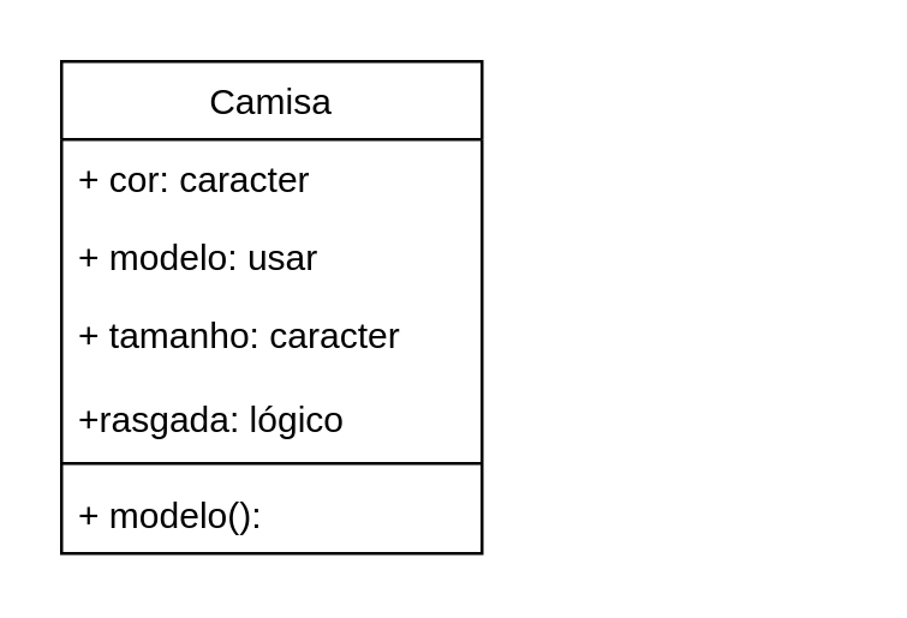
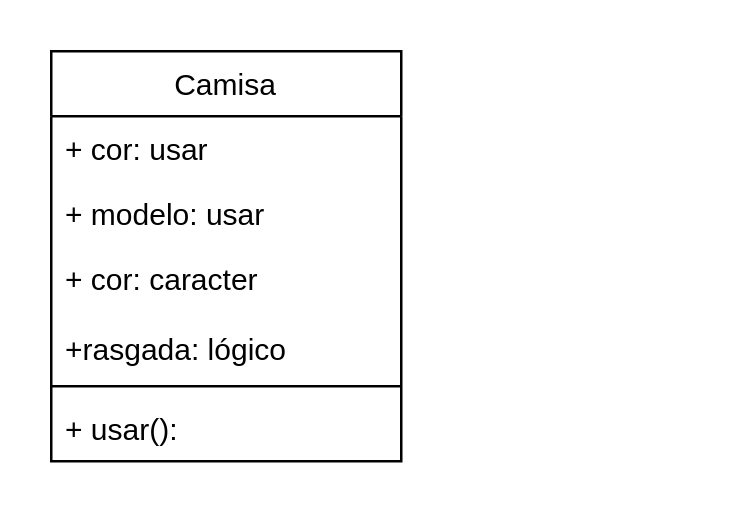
  <mxCell id="0" />
  <mxCell id="1" parent="0" />
  <mxCell id="2" value="Camisa" style="swimlane;fontStyle=0;childLayout=stackLayout;horizontal=1;startSize=26;fillColor=none;horizontalStack=0;resizeParent=1;resizeParentMax=0;resizeLast=0;collapsible=1;marginBottom=0;" vertex="1" parent="1"><mxGeometry x="20" y="20" width="140" height="164" as="geometry" /></mxCell>
- <mxCell id="3" value="+ cor: caracter" style="text;strokeColor=none;fillColor=none;align=left;verticalAlign=top;spacingLeft=4;spacingRight=4;overflow=hidden;rotatable=0;points=[[0,0.5],[1,0.5]];portConstraint=eastwest;" vertex="1" parent="2"><mxGeometry y="26" width="140" height="26" as="geometry" /></mxCell>
+ <mxCell id="3" value="+ cor: usar" style="text;strokeColor=none;fillColor=none;align=left;verticalAlign=top;spacingLeft=4;spacingRight=4;overflow=hidden;rotatable=0;points=[[0,0.5],[1,0.5]];portConstraint=eastwest;" vertex="1" parent="2"><mxGeometry y="26" width="140" height="26" as="geometry" /></mxCell>
  <mxCell id="4" value="+ modelo: usar" style="text;strokeColor=none;fillColor=none;align=left;verticalAlign=top;spacingLeft=4;spacingRight=4;overflow=hidden;rotatable=0;points=[[0,0.5],[1,0.5]];portConstraint=eastwest;" vertex="1" parent="2"><mxGeometry y="52" width="140" height="26" as="geometry" /></mxCell>
- <mxCell id="5" value="+ tamanho: caracter&#10;&#10;+rasgada: lógico" style="text;strokeColor=none;fillColor=none;align=left;verticalAlign=top;spacingLeft=4;spacingRight=4;overflow=hidden;rotatable=0;points=[[0,0.5],[1,0.5]];portConstraint=eastwest;" vertex="1" parent="2"><mxGeometry y="78" width="140" height="52" as="geometry" /></mxCell>
+ <mxCell id="5" value="+ cor: caracter&#10;&#10;+rasgada: lógico" style="text;strokeColor=none;fillColor=none;align=left;verticalAlign=top;spacingLeft=4;spacingRight=4;overflow=hidden;rotatable=0;points=[[0,0.5],[1,0.5]];portConstraint=eastwest;" vertex="1" parent="2"><mxGeometry y="78" width="140" height="52" as="geometry" /></mxCell>
  <mxCell id="6" value="" style="line;strokeWidth=1;fillColor=none;align=left;verticalAlign=middle;spacingTop=-1;spacingLeft=3;spacingRight=3;rotatable=0;labelPosition=right;points=[];portConstraint=eastwest;" vertex="1" parent="2"><mxGeometry y="130" width="140" height="8" as="geometry" /></mxCell>
- <mxCell id="7" value="+ modelo():" style="text;strokeColor=none;fillColor=none;align=left;verticalAlign=top;spacingLeft=4;spacingRight=4;overflow=hidden;rotatable=0;points=[[0,0.5],[1,0.5]];portConstraint=eastwest;" vertex="1" parent="2"><mxGeometry y="138" width="140" height="26" as="geometry" /></mxCell>
+ <mxCell id="7" value="+ usar():" style="text;strokeColor=none;fillColor=none;align=left;verticalAlign=top;spacingLeft=4;spacingRight=4;overflow=hidden;rotatable=0;points=[[0,0.5],[1,0.5]];portConstraint=eastwest;" vertex="1" parent="2"><mxGeometry y="138" width="140" height="26" as="geometry" /></mxCell>
  <mxCell id="8" value="&lt;span style=&quot;font-family: &amp;#34;helvetica&amp;#34; , &amp;#34;arial&amp;#34; , sans-serif ; font-size: 0px&quot;&gt;%3CmxGraphModel%3E%3Croot%3E%3CmxCell%20id%3D%220%22%2F%3E%3CmxCell%20id%3D%221%22%20parent%3D%220%22%2F%3E%3CmxCell%20id%3D%222%22%20value%3D%22%2B%20tamanho%22%20style%3D%22text%3BstrokeColor%3Dnone%3BfillColor%3Dnone%3Balign%3Dleft%3BverticalAlign%3Dtop%3BspacingLeft%3D4%3BspacingRight%3D4%3Boverflow%3Dhidden%3Brotatable%3D0%3Bpoints%3D%5B%5B0%2C0.5%5D%2C%5B1%2C0.5%5D%5D%3BportConstraint%3Deastwest%3B%22%20vertex%3D%221%22%20parent%3D%221%22%3E%3CmxGeometry%20x%3D%2220%22%20y%3D%2298%22%20width%3D%22140%22%20height%3D%2226%22%20as%3D%22geometry%22%2F%3E%3C%2FmxCell%3E%3C%2Froot%3E%3C%2FmxGraphModel%3E&lt;/span&gt;" style="text;html=1;resizable=0;points=[];autosize=1;align=left;verticalAlign=top;spacingTop=-4;" vertex="1" parent="1"><mxGeometry x="260" y="139" width="20" height="20" as="geometry" /></mxCell>
